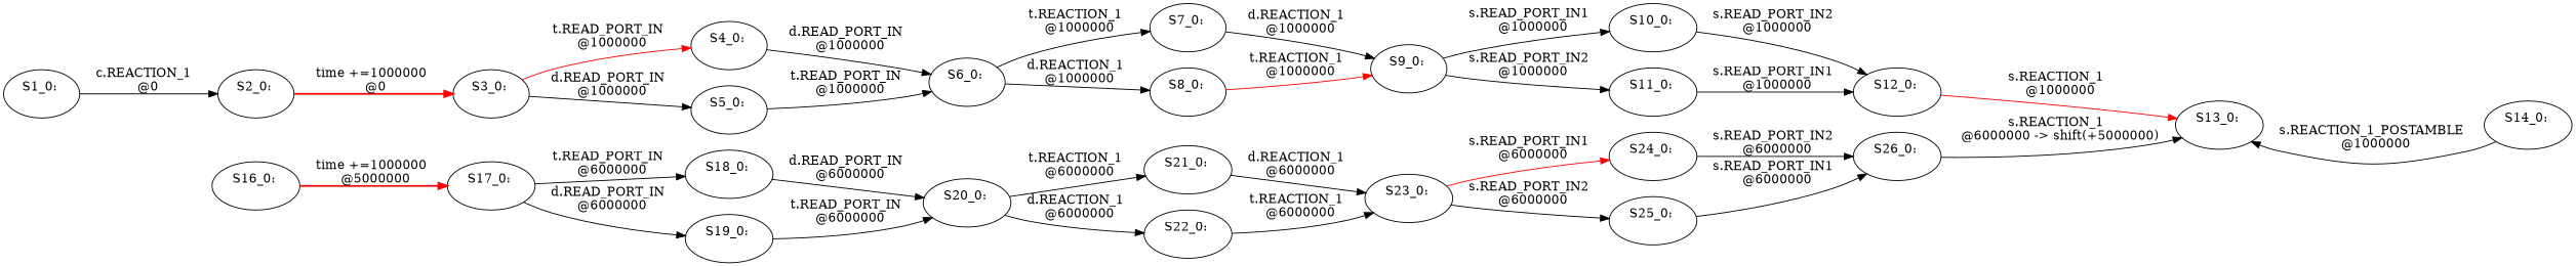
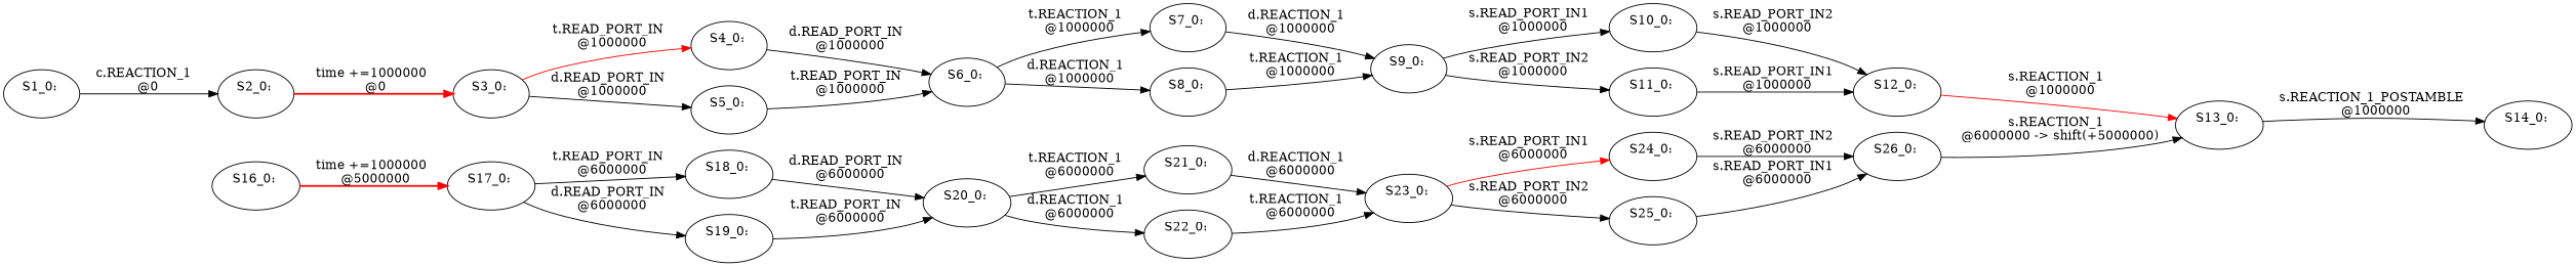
  digraph {
    rankdir=LR
    n1 [label="S1_0: \n "]
    n2 [label="S2_0: \n "]
    n3 [label="S3_0: \n "]
    n4 [label="S4_0: \n "]
    n5 [label="S5_0: \n "]
    n6 [label="S6_0: \n "]
    n7 [label="S7_0: \n "]
    n8 [label="S8_0: \n "]
    n9 [label="S9_0: \n "]
    n10 [label="S10_0: \n "]
    n11 [label="S11_0: \n "]
    n12 [label="S12_0: \n "]
    n13 [label="S13_0: \n "]
    n14 [label="S14_0: \n "]
    n15 [label="S16_0: \n "]
    n16 [label="S17_0: \n "]
    n17 [label="S18_0: \n "]
    n18 [label="S19_0: \n "]
    n19 [label="S20_0: \n "]
    n20 [label="S21_0: \n "]
    n21 [label="S22_0: \n "]
    n22 [label="S23_0: \n "]
    n23 [label="S24_0: \n "]
    n24 [label="S25_0: \n "]
    n25 [label="S26_0: \n "]
    n1 -> n2 [label="c.REACTION_1 \n @0"]
    n2 -> n3 [color=red label="time +=1000000 \n @0" style=bold]
    n3 -> n4 [color=red label="t.READ_PORT_IN \n @1000000"]
    n3 -> n5 [label="d.READ_PORT_IN \n @1000000"]
    n4 -> n6 [label="d.READ_PORT_IN \n @1000000"]
    n5 -> n6 [label="t.READ_PORT_IN \n @1000000"]
    n6 -> n7 [label="t.REACTION_1 \n @1000000"]
    n6 -> n8 [label="d.REACTION_1 \n @1000000"]
    n7 -> n9 [label="d.REACTION_1 \n @1000000"]
-   n8 -> n9 [label="t.REACTION_1 \n @1000000" color=red]
+   n8 -> n9 [label="t.REACTION_1 \n @1000000"]
    n9 -> n10 [label="s.READ_PORT_IN1 \n @1000000"]
    n9 -> n11 [label="s.READ_PORT_IN2 \n @1000000"]
    n10 -> n12 [label="s.READ_PORT_IN2 \n @1000000"]
    n11 -> n12 [label="s.READ_PORT_IN1 \n @1000000"]
    n12 -> n13 [color=red label="s.REACTION_1 \n @1000000"]
-   n14 -> n13 [label="s.REACTION_1_POSTAMBLE \n @1000000"]
+   n13 -> n14 [label="s.REACTION_1_POSTAMBLE \n @1000000"]
    n15 -> n16 [color=red label="time +=1000000 \n @5000000" style=bold]
    n16 -> n17 [label="t.READ_PORT_IN \n @6000000"]
    n16 -> n18 [label="d.READ_PORT_IN \n @6000000"]
    n17 -> n19 [label="d.READ_PORT_IN \n @6000000"]
    n18 -> n19 [label="t.READ_PORT_IN \n @6000000"]
    n19 -> n20 [label="t.REACTION_1 \n @6000000"]
    n19 -> n21 [label="d.REACTION_1 \n @6000000"]
    n20 -> n22 [label="d.REACTION_1 \n @6000000"]
    n21 -> n22 [label="t.REACTION_1 \n @6000000"]
    n22 -> n23 [color=red label="s.READ_PORT_IN1 \n @6000000"]
    n22 -> n24 [label="s.READ_PORT_IN2 \n @6000000"]
    n23 -> n25 [label="s.READ_PORT_IN2 \n @6000000"]
    n24 -> n25 [label="s.READ_PORT_IN1 \n @6000000"]
    n25 -> n13 [label="s.REACTION_1 \n @6000000 -> shift(+5000000)"]
  }
